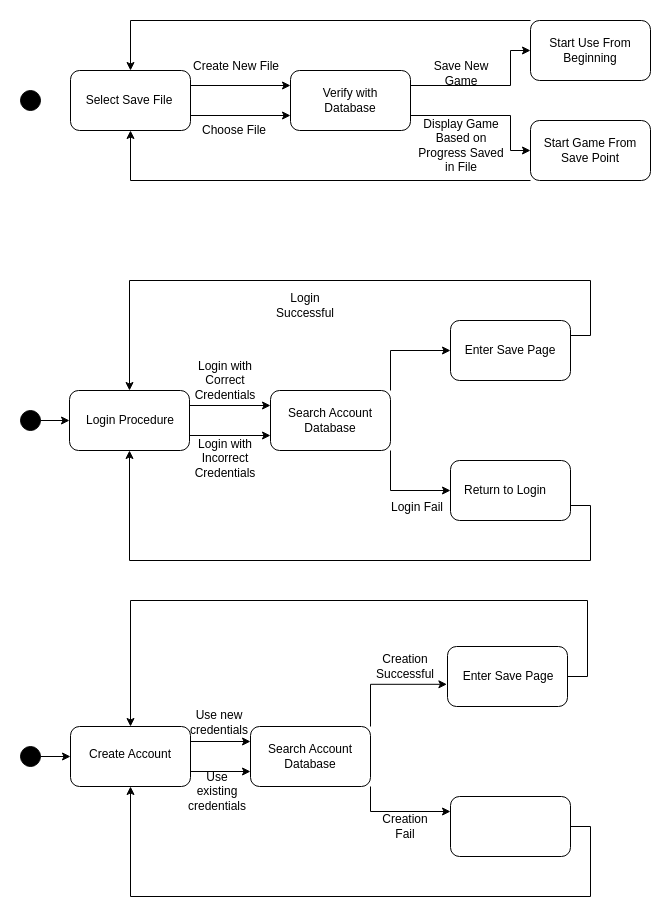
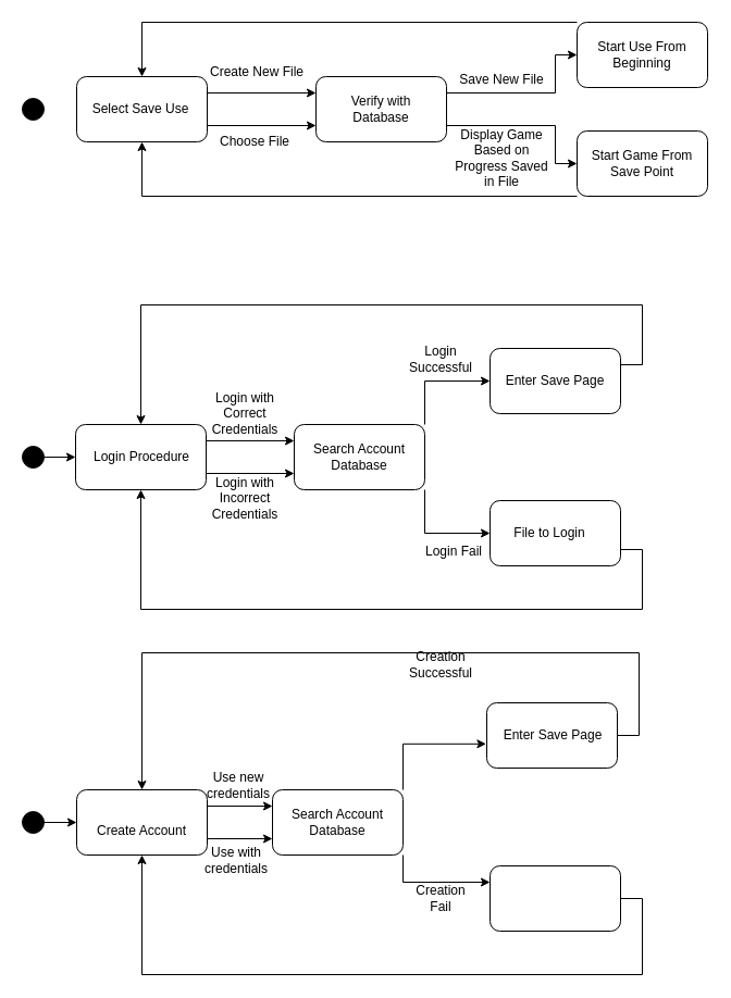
  <mxCell id="0" />
  <mxCell id="1" parent="0" />
  <mxCell id="2" value="" style="ellipse;whiteSpace=wrap;html=1;aspect=fixed;fillColor=#000000;" vertex="1" parent="1"><mxGeometry x="20" y="90" width="20" height="20" as="geometry" /></mxCell>
  <mxCell id="3" style="edgeStyle=orthogonalEdgeStyle;rounded=0;orthogonalLoop=1;jettySize=auto;html=1;exitX=1;exitY=0.5;exitDx=0;exitDy=0;entryX=0;entryY=0.5;entryDx=0;entryDy=0;" edge="1" parent="1" source="4" target="12"><mxGeometry relative="1" as="geometry" /></mxCell>
  <mxCell id="4" value="" style="ellipse;whiteSpace=wrap;html=1;aspect=fixed;fillColor=#000000;" vertex="1" parent="1"><mxGeometry x="20" y="410" width="20" height="20" as="geometry" /></mxCell>
  <mxCell id="5" style="edgeStyle=orthogonalEdgeStyle;rounded=0;orthogonalLoop=1;jettySize=auto;html=1;exitX=1;exitY=0.5;exitDx=0;exitDy=0;entryX=0;entryY=0.5;entryDx=0;entryDy=0;" edge="1" parent="1" source="6" target="15"><mxGeometry relative="1" as="geometry" /></mxCell>
  <mxCell id="6" value="" style="ellipse;whiteSpace=wrap;html=1;aspect=fixed;fillColor=#000000;" vertex="1" parent="1"><mxGeometry x="20" y="746" width="20" height="20" as="geometry" /></mxCell>
  <mxCell id="7" style="edgeStyle=orthogonalEdgeStyle;rounded=0;orthogonalLoop=1;jettySize=auto;html=1;exitX=1;exitY=0.25;exitDx=0;exitDy=0;entryX=0;entryY=0.25;entryDx=0;entryDy=0;" edge="1" parent="1" source="9" target="48"><mxGeometry relative="1" as="geometry" /></mxCell>
  <mxCell id="8" style="edgeStyle=orthogonalEdgeStyle;rounded=0;orthogonalLoop=1;jettySize=auto;html=1;exitX=1;exitY=0.75;exitDx=0;exitDy=0;entryX=0;entryY=0.75;entryDx=0;entryDy=0;" edge="1" parent="1" source="9" target="48"><mxGeometry relative="1" as="geometry" /></mxCell>
  <mxCell id="9" value="" style="rounded=1;whiteSpace=wrap;html=1;fillColor=#FFFFFF;" vertex="1" parent="1"><mxGeometry x="70" y="70" width="120" height="60" as="geometry" /></mxCell>
  <mxCell id="10" style="edgeStyle=orthogonalEdgeStyle;rounded=0;orthogonalLoop=1;jettySize=auto;html=1;exitX=1;exitY=0.25;exitDx=0;exitDy=0;entryX=0;entryY=0.25;entryDx=0;entryDy=0;" edge="1" parent="1" source="12" target="19"><mxGeometry relative="1" as="geometry" /></mxCell>
  <mxCell id="11" style="edgeStyle=orthogonalEdgeStyle;rounded=0;orthogonalLoop=1;jettySize=auto;html=1;exitX=1;exitY=0.75;exitDx=0;exitDy=0;entryX=0;entryY=0.75;entryDx=0;entryDy=0;" edge="1" parent="1" source="12" target="19"><mxGeometry relative="1" as="geometry" /></mxCell>
  <mxCell id="12" value="" style="rounded=1;whiteSpace=wrap;html=1;fillColor=#FFFFFF;" vertex="1" parent="1"><mxGeometry x="69" y="390" width="120" height="60" as="geometry" /></mxCell>
  <mxCell id="13" style="edgeStyle=orthogonalEdgeStyle;rounded=0;orthogonalLoop=1;jettySize=auto;html=1;exitX=1;exitY=0.25;exitDx=0;exitDy=0;entryX=0;entryY=0.25;entryDx=0;entryDy=0;" edge="1" parent="1" source="15" target="34"><mxGeometry relative="1" as="geometry" /></mxCell>
  <mxCell id="14" style="edgeStyle=orthogonalEdgeStyle;rounded=0;orthogonalLoop=1;jettySize=auto;html=1;exitX=1;exitY=0.75;exitDx=0;exitDy=0;entryX=0;entryY=0.75;entryDx=0;entryDy=0;" edge="1" parent="1" source="15" target="34"><mxGeometry relative="1" as="geometry" /></mxCell>
  <mxCell id="15" value="" style="rounded=1;whiteSpace=wrap;html=1;fillColor=#FFFFFF;" vertex="1" parent="1"><mxGeometry x="70" y="726" width="120" height="60" as="geometry" /></mxCell>
- <mxCell id="16" value="Select Save File" style="text;html=1;strokeColor=none;fillColor=none;align=center;verticalAlign=middle;whiteSpace=wrap;rounded=0;" vertex="1" parent="1"><mxGeometry x="79" y="90" width="100" height="20" as="geometry" /></mxCell>
+ <mxCell id="16" value="Select Save Use" style="text;html=1;strokeColor=none;fillColor=none;align=center;verticalAlign=middle;whiteSpace=wrap;rounded=0;" vertex="1" parent="1"><mxGeometry x="79" y="90" width="100" height="20" as="geometry" /></mxCell>
  <mxCell id="17" style="edgeStyle=orthogonalEdgeStyle;rounded=0;orthogonalLoop=1;jettySize=auto;html=1;exitX=1;exitY=0;exitDx=0;exitDy=0;entryX=0;entryY=0.5;entryDx=0;entryDy=0;" edge="1" parent="1" source="19" target="22"><mxGeometry relative="1" as="geometry" /></mxCell>
  <mxCell id="18" style="edgeStyle=orthogonalEdgeStyle;rounded=0;orthogonalLoop=1;jettySize=auto;html=1;exitX=1;exitY=1;exitDx=0;exitDy=0;entryX=0;entryY=0.5;entryDx=0;entryDy=0;" edge="1" parent="1" source="19" target="24"><mxGeometry relative="1" as="geometry" /></mxCell>
  <mxCell id="19" value="" style="rounded=1;whiteSpace=wrap;html=1;fillColor=#FFFFFF;" vertex="1" parent="1"><mxGeometry x="270" y="390" width="120" height="60" as="geometry" /></mxCell>
  <mxCell id="20" value="Search Account Database" style="text;html=1;strokeColor=none;fillColor=none;align=center;verticalAlign=middle;whiteSpace=wrap;rounded=0;" vertex="1" parent="1"><mxGeometry x="280" y="410" width="100" height="20" as="geometry" /></mxCell>
  <mxCell id="21" style="edgeStyle=orthogonalEdgeStyle;rounded=0;orthogonalLoop=1;jettySize=auto;html=1;exitX=1;exitY=0.25;exitDx=0;exitDy=0;" edge="1" parent="1" source="22"><mxGeometry relative="1" as="geometry"><mxPoint x="129" y="390" as="targetPoint" /><Array as="points"><mxPoint x="590" y="335" /><mxPoint x="590" y="280" /><mxPoint x="129" y="280" /></Array></mxGeometry></mxCell>
  <mxCell id="22" value="" style="rounded=1;whiteSpace=wrap;html=1;fillColor=#FFFFFF;" vertex="1" parent="1"><mxGeometry x="450" y="320" width="120" height="60" as="geometry" /></mxCell>
  <mxCell id="23" style="edgeStyle=orthogonalEdgeStyle;rounded=0;orthogonalLoop=1;jettySize=auto;html=1;exitX=1;exitY=0.75;exitDx=0;exitDy=0;entryX=0.5;entryY=1;entryDx=0;entryDy=0;" edge="1" parent="1" source="24" target="12"><mxGeometry relative="1" as="geometry"><Array as="points"><mxPoint x="590" y="505" /><mxPoint x="590" y="560" /><mxPoint x="129" y="560" /></Array></mxGeometry></mxCell>
  <mxCell id="24" value="" style="rounded=1;whiteSpace=wrap;html=1;fillColor=#FFFFFF;" vertex="1" parent="1"><mxGeometry x="450" y="460" width="120" height="60" as="geometry" /></mxCell>
  <mxCell id="25" value="Enter Save Page" style="text;html=1;strokeColor=none;fillColor=none;align=center;verticalAlign=middle;whiteSpace=wrap;rounded=0;" vertex="1" parent="1"><mxGeometry x="460" y="340" width="100" height="20" as="geometry" /></mxCell>
- <mxCell id="26" value="Return to Login" style="text;html=1;strokeColor=none;fillColor=none;align=center;verticalAlign=middle;whiteSpace=wrap;rounded=0;" vertex="1" parent="1"><mxGeometry x="460" y="480" width="90" height="20" as="geometry" /></mxCell>
+ <mxCell id="26" value="File to Login" style="text;html=1;strokeColor=none;fillColor=none;align=center;verticalAlign=middle;whiteSpace=wrap;rounded=0;" vertex="1" parent="1"><mxGeometry x="460" y="480" width="90" height="20" as="geometry" /></mxCell>
  <mxCell id="27" value="Login with Correct Credentials" style="text;html=1;strokeColor=none;fillColor=none;align=center;verticalAlign=middle;whiteSpace=wrap;rounded=0;" vertex="1" parent="1"><mxGeometry x="190" y="370" width="70" height="20" as="geometry" /></mxCell>
  <mxCell id="28" value="Login with Incorrect Credentials" style="text;html=1;strokeColor=none;fillColor=none;align=center;verticalAlign=middle;whiteSpace=wrap;rounded=0;" vertex="1" parent="1"><mxGeometry x="205" y="448" width="40" height="20" as="geometry" /></mxCell>
- <mxCell id="29" value="Login Successful" style="text;html=1;strokeColor=none;fillColor=none;align=center;verticalAlign=middle;whiteSpace=wrap;rounded=0;" vertex="1" parent="1"><mxGeometry x="270" y="295" width="70" height="20" as="geometry" /></mxCell>
+ <mxCell id="29" value="Login Successful" style="text;html=1;strokeColor=none;fillColor=none;align=center;verticalAlign=middle;whiteSpace=wrap;rounded=0;" vertex="1" parent="1"><mxGeometry x="370" y="320" width="70" height="20" as="geometry" /></mxCell>
  <mxCell id="30" value="Login Fail" style="text;html=1;strokeColor=none;fillColor=none;align=center;verticalAlign=middle;whiteSpace=wrap;rounded=0;" vertex="1" parent="1"><mxGeometry x="387" y="497" width="60" height="20" as="geometry" /></mxCell>
- <mxCell id="31" value="Create Account" style="text;html=1;strokeColor=none;fillColor=none;align=center;verticalAlign=middle;whiteSpace=wrap;rounded=0;" vertex="1" parent="1"><mxGeometry x="80" y="744" width="100" height="20" as="geometry" /></mxCell>
+ <mxCell id="31" value="Create Account" style="text;html=1;strokeColor=none;fillColor=none;align=center;verticalAlign=middle;whiteSpace=wrap;rounded=0;" vertex="1" parent="1"><mxGeometry x="80" y="754" width="100" height="20" as="geometry" /></mxCell>
  <mxCell id="32" style="edgeStyle=orthogonalEdgeStyle;rounded=0;orthogonalLoop=1;jettySize=auto;html=1;exitX=1;exitY=0;exitDx=0;exitDy=0;entryX=-0.005;entryY=0.63;entryDx=0;entryDy=0;entryPerimeter=0;" edge="1" parent="1" source="34" target="36"><mxGeometry relative="1" as="geometry" /></mxCell>
  <mxCell id="33" style="edgeStyle=orthogonalEdgeStyle;rounded=0;orthogonalLoop=1;jettySize=auto;html=1;exitX=1;exitY=1;exitDx=0;exitDy=0;entryX=0;entryY=0.25;entryDx=0;entryDy=0;" edge="1" parent="1" source="34" target="38"><mxGeometry relative="1" as="geometry" /></mxCell>
  <mxCell id="34" value="" style="rounded=1;whiteSpace=wrap;html=1;fillColor=#FFFFFF;" vertex="1" parent="1"><mxGeometry x="250" y="726" width="120" height="60" as="geometry" /></mxCell>
  <mxCell id="35" style="edgeStyle=orthogonalEdgeStyle;rounded=0;orthogonalLoop=1;jettySize=auto;html=1;exitX=1;exitY=0.5;exitDx=0;exitDy=0;entryX=0.5;entryY=0;entryDx=0;entryDy=0;" edge="1" parent="1" source="36" target="15"><mxGeometry relative="1" as="geometry"><Array as="points"><mxPoint x="587" y="676" /><mxPoint x="587" y="600" /><mxPoint x="130" y="600" /></Array></mxGeometry></mxCell>
  <mxCell id="36" value="" style="rounded=1;whiteSpace=wrap;html=1;fillColor=#FFFFFF;" vertex="1" parent="1"><mxGeometry x="447" y="646" width="120" height="60" as="geometry" /></mxCell>
  <mxCell id="37" style="edgeStyle=orthogonalEdgeStyle;rounded=0;orthogonalLoop=1;jettySize=auto;html=1;exitX=1;exitY=0.5;exitDx=0;exitDy=0;entryX=0.5;entryY=1;entryDx=0;entryDy=0;" edge="1" parent="1" source="38" target="15"><mxGeometry relative="1" as="geometry"><Array as="points"><mxPoint x="590" y="826" /><mxPoint x="590" y="896" /><mxPoint x="130" y="896" /></Array></mxGeometry></mxCell>
  <mxCell id="38" value="" style="rounded=1;whiteSpace=wrap;html=1;fillColor=#FFFFFF;" vertex="1" parent="1"><mxGeometry x="450" y="796" width="120" height="60" as="geometry" /></mxCell>
  <mxCell id="39" value="Search Account Database" style="text;html=1;strokeColor=none;fillColor=none;align=center;verticalAlign=middle;whiteSpace=wrap;rounded=0;" vertex="1" parent="1"><mxGeometry x="260" y="746" width="100" height="20" as="geometry" /></mxCell>
  <mxCell id="40" value="Use new credentials" style="text;html=1;strokeColor=none;fillColor=none;align=center;verticalAlign=middle;whiteSpace=wrap;rounded=0;" vertex="1" parent="1"><mxGeometry x="199" y="712" width="40" height="20" as="geometry" /></mxCell>
- <mxCell id="41" value="Use existing credentials" style="text;html=1;strokeColor=none;fillColor=none;align=center;verticalAlign=middle;whiteSpace=wrap;rounded=0;" vertex="1" parent="1"><mxGeometry x="197" y="781" width="40" height="20" as="geometry" /></mxCell>
- <mxCell id="42" value="Creation Successful" style="text;html=1;strokeColor=none;fillColor=none;align=center;verticalAlign=middle;whiteSpace=wrap;rounded=0;" vertex="1" parent="1"><mxGeometry x="370" y="656" width="70" height="20" as="geometry" /></mxCell>
+ <mxCell id="41" value="Use with credentials" style="text;html=1;strokeColor=none;fillColor=none;align=center;verticalAlign=middle;whiteSpace=wrap;rounded=0;" vertex="1" parent="1"><mxGeometry x="197" y="781" width="40" height="20" as="geometry" /></mxCell>
+ <mxCell id="42" value="Creation Successful" style="text;html=1;strokeColor=none;fillColor=none;align=center;verticalAlign=middle;whiteSpace=wrap;rounded=0;" vertex="1" parent="1"><mxGeometry x="370" y="601" width="70" height="20" as="geometry" /></mxCell>
  <mxCell id="43" value="Creation Fail" style="text;html=1;strokeColor=none;fillColor=none;align=center;verticalAlign=middle;whiteSpace=wrap;rounded=0;" vertex="1" parent="1"><mxGeometry x="370" y="816" width="70" height="20" as="geometry" /></mxCell>
  <mxCell id="44" value="Enter Save Page" style="text;html=1;strokeColor=none;fillColor=none;align=center;verticalAlign=middle;whiteSpace=wrap;rounded=0;" vertex="1" parent="1"><mxGeometry x="453" y="666" width="110" height="20" as="geometry" /></mxCell>
  <mxCell id="45" value="Login Procedure" style="text;html=1;strokeColor=none;fillColor=none;align=center;verticalAlign=middle;whiteSpace=wrap;rounded=0;" vertex="1" parent="1"><mxGeometry x="80" y="410" width="100" height="20" as="geometry" /></mxCell>
  <mxCell id="46" style="edgeStyle=orthogonalEdgeStyle;rounded=0;orthogonalLoop=1;jettySize=auto;html=1;exitX=1;exitY=0.25;exitDx=0;exitDy=0;entryX=0;entryY=0.5;entryDx=0;entryDy=0;" edge="1" parent="1" source="48" target="51"><mxGeometry relative="1" as="geometry"><Array as="points"><mxPoint x="510" y="85" /><mxPoint x="510" y="50" /></Array></mxGeometry></mxCell>
  <mxCell id="47" style="edgeStyle=orthogonalEdgeStyle;rounded=0;orthogonalLoop=1;jettySize=auto;html=1;exitX=1;exitY=0.75;exitDx=0;exitDy=0;entryX=0;entryY=0.5;entryDx=0;entryDy=0;" edge="1" parent="1" source="48" target="53"><mxGeometry relative="1" as="geometry"><Array as="points"><mxPoint x="510" y="115" /><mxPoint x="510" y="150" /></Array></mxGeometry></mxCell>
  <mxCell id="48" value="" style="rounded=1;whiteSpace=wrap;html=1;fillColor=#FFFFFF;" vertex="1" parent="1"><mxGeometry x="290" y="70" width="120" height="60" as="geometry" /></mxCell>
  <mxCell id="49" value="Verify with Database" style="text;html=1;strokeColor=none;fillColor=none;align=center;verticalAlign=middle;whiteSpace=wrap;rounded=0;" vertex="1" parent="1"><mxGeometry x="300" y="90" width="100" height="20" as="geometry" /></mxCell>
  <mxCell id="50" style="edgeStyle=orthogonalEdgeStyle;rounded=0;orthogonalLoop=1;jettySize=auto;html=1;exitX=0;exitY=0;exitDx=0;exitDy=0;entryX=0.5;entryY=0;entryDx=0;entryDy=0;" edge="1" parent="1" source="51" target="9"><mxGeometry relative="1" as="geometry"><Array as="points"><mxPoint x="130" y="20" /></Array></mxGeometry></mxCell>
  <mxCell id="51" value="" style="rounded=1;whiteSpace=wrap;html=1;fillColor=#FFFFFF;" vertex="1" parent="1"><mxGeometry x="530" y="20" width="120" height="60" as="geometry" /></mxCell>
  <mxCell id="52" style="edgeStyle=orthogonalEdgeStyle;rounded=0;orthogonalLoop=1;jettySize=auto;html=1;exitX=0;exitY=1;exitDx=0;exitDy=0;entryX=0.5;entryY=1;entryDx=0;entryDy=0;" edge="1" parent="1" source="53" target="9"><mxGeometry relative="1" as="geometry"><Array as="points"><mxPoint x="130" y="180" /></Array></mxGeometry></mxCell>
  <mxCell id="53" value="" style="rounded=1;whiteSpace=wrap;html=1;fillColor=#FFFFFF;" vertex="1" parent="1"><mxGeometry x="530" y="120" width="120" height="60" as="geometry" /></mxCell>
  <mxCell id="54" value="Create New File" style="text;html=1;strokeColor=none;fillColor=none;align=center;verticalAlign=middle;whiteSpace=wrap;rounded=0;" vertex="1" parent="1"><mxGeometry x="191" y="56" width="90" height="20" as="geometry" /></mxCell>
  <mxCell id="55" value="Choose File" style="text;html=1;strokeColor=none;fillColor=none;align=center;verticalAlign=middle;whiteSpace=wrap;rounded=0;" vertex="1" parent="1"><mxGeometry x="189" y="120" width="90" height="20" as="geometry" /></mxCell>
- <mxCell id="56" value="Save New Game" style="text;html=1;strokeColor=none;fillColor=none;align=center;verticalAlign=middle;whiteSpace=wrap;rounded=0;" vertex="1" parent="1"><mxGeometry x="416" y="63" width="90" height="20" as="geometry" /></mxCell>
+ <mxCell id="56" value="Save New File" style="text;html=1;strokeColor=none;fillColor=none;align=center;verticalAlign=middle;whiteSpace=wrap;rounded=0;" vertex="1" parent="1"><mxGeometry x="416" y="63" width="90" height="20" as="geometry" /></mxCell>
  <mxCell id="57" value="Display Game Based on Progress Saved in File" style="text;html=1;strokeColor=none;fillColor=none;align=center;verticalAlign=middle;whiteSpace=wrap;rounded=0;" vertex="1" parent="1"><mxGeometry x="416" y="135" width="90" height="20" as="geometry" /></mxCell>
  <mxCell id="58" value="Start Game From Save Point" style="text;html=1;strokeColor=none;fillColor=none;align=center;verticalAlign=middle;whiteSpace=wrap;rounded=0;" vertex="1" parent="1"><mxGeometry x="540" y="140" width="100" height="20" as="geometry" /></mxCell>
  <mxCell id="59" value="Start Use From Beginning" style="text;html=1;strokeColor=none;fillColor=none;align=center;verticalAlign=middle;whiteSpace=wrap;rounded=0;" vertex="1" parent="1"><mxGeometry x="540" y="40" width="100" height="20" as="geometry" /></mxCell>
